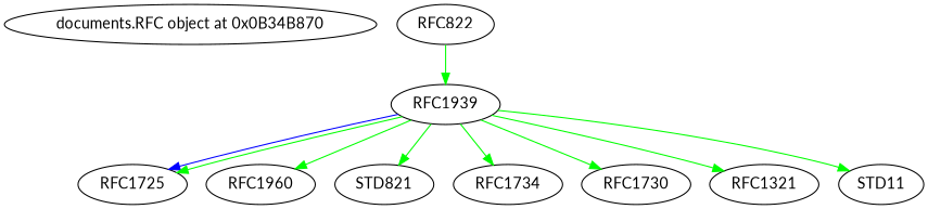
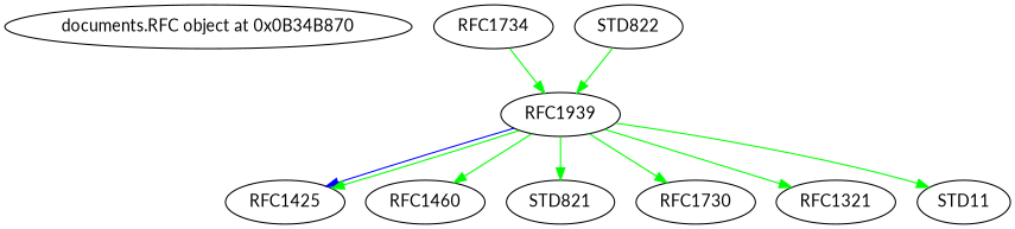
  digraph {
    fontname=Lato
    node [fontname=Lato]
    edge [color=green fontname=Lato relType=refold style=solid]
    "documents.RFC object at 0x0B34B870"
    RFC1939
-   RFC1725
-   RFC1460 [label=RFC1960]
+   RFC1725 [label=RFC1425]
+   RFC1460
    n5 [label=STD821]
    RFC1734
    RFC1730
    RFC1321
    STD11
-   RFC822
+   RFC822 [label=STD822]
    RFC1939 -> RFC1725 [color=blue relType=obs]
    RFC1939 -> RFC1725
    RFC1939 -> RFC1460
    RFC1939 -> n5
-   RFC1939 -> RFC1734
+   RFC1734 -> RFC1939
    RFC1939 -> RFC1730
    RFC1939 -> RFC1321
    RFC1939 -> STD11
    RFC822 -> RFC1939
  }
